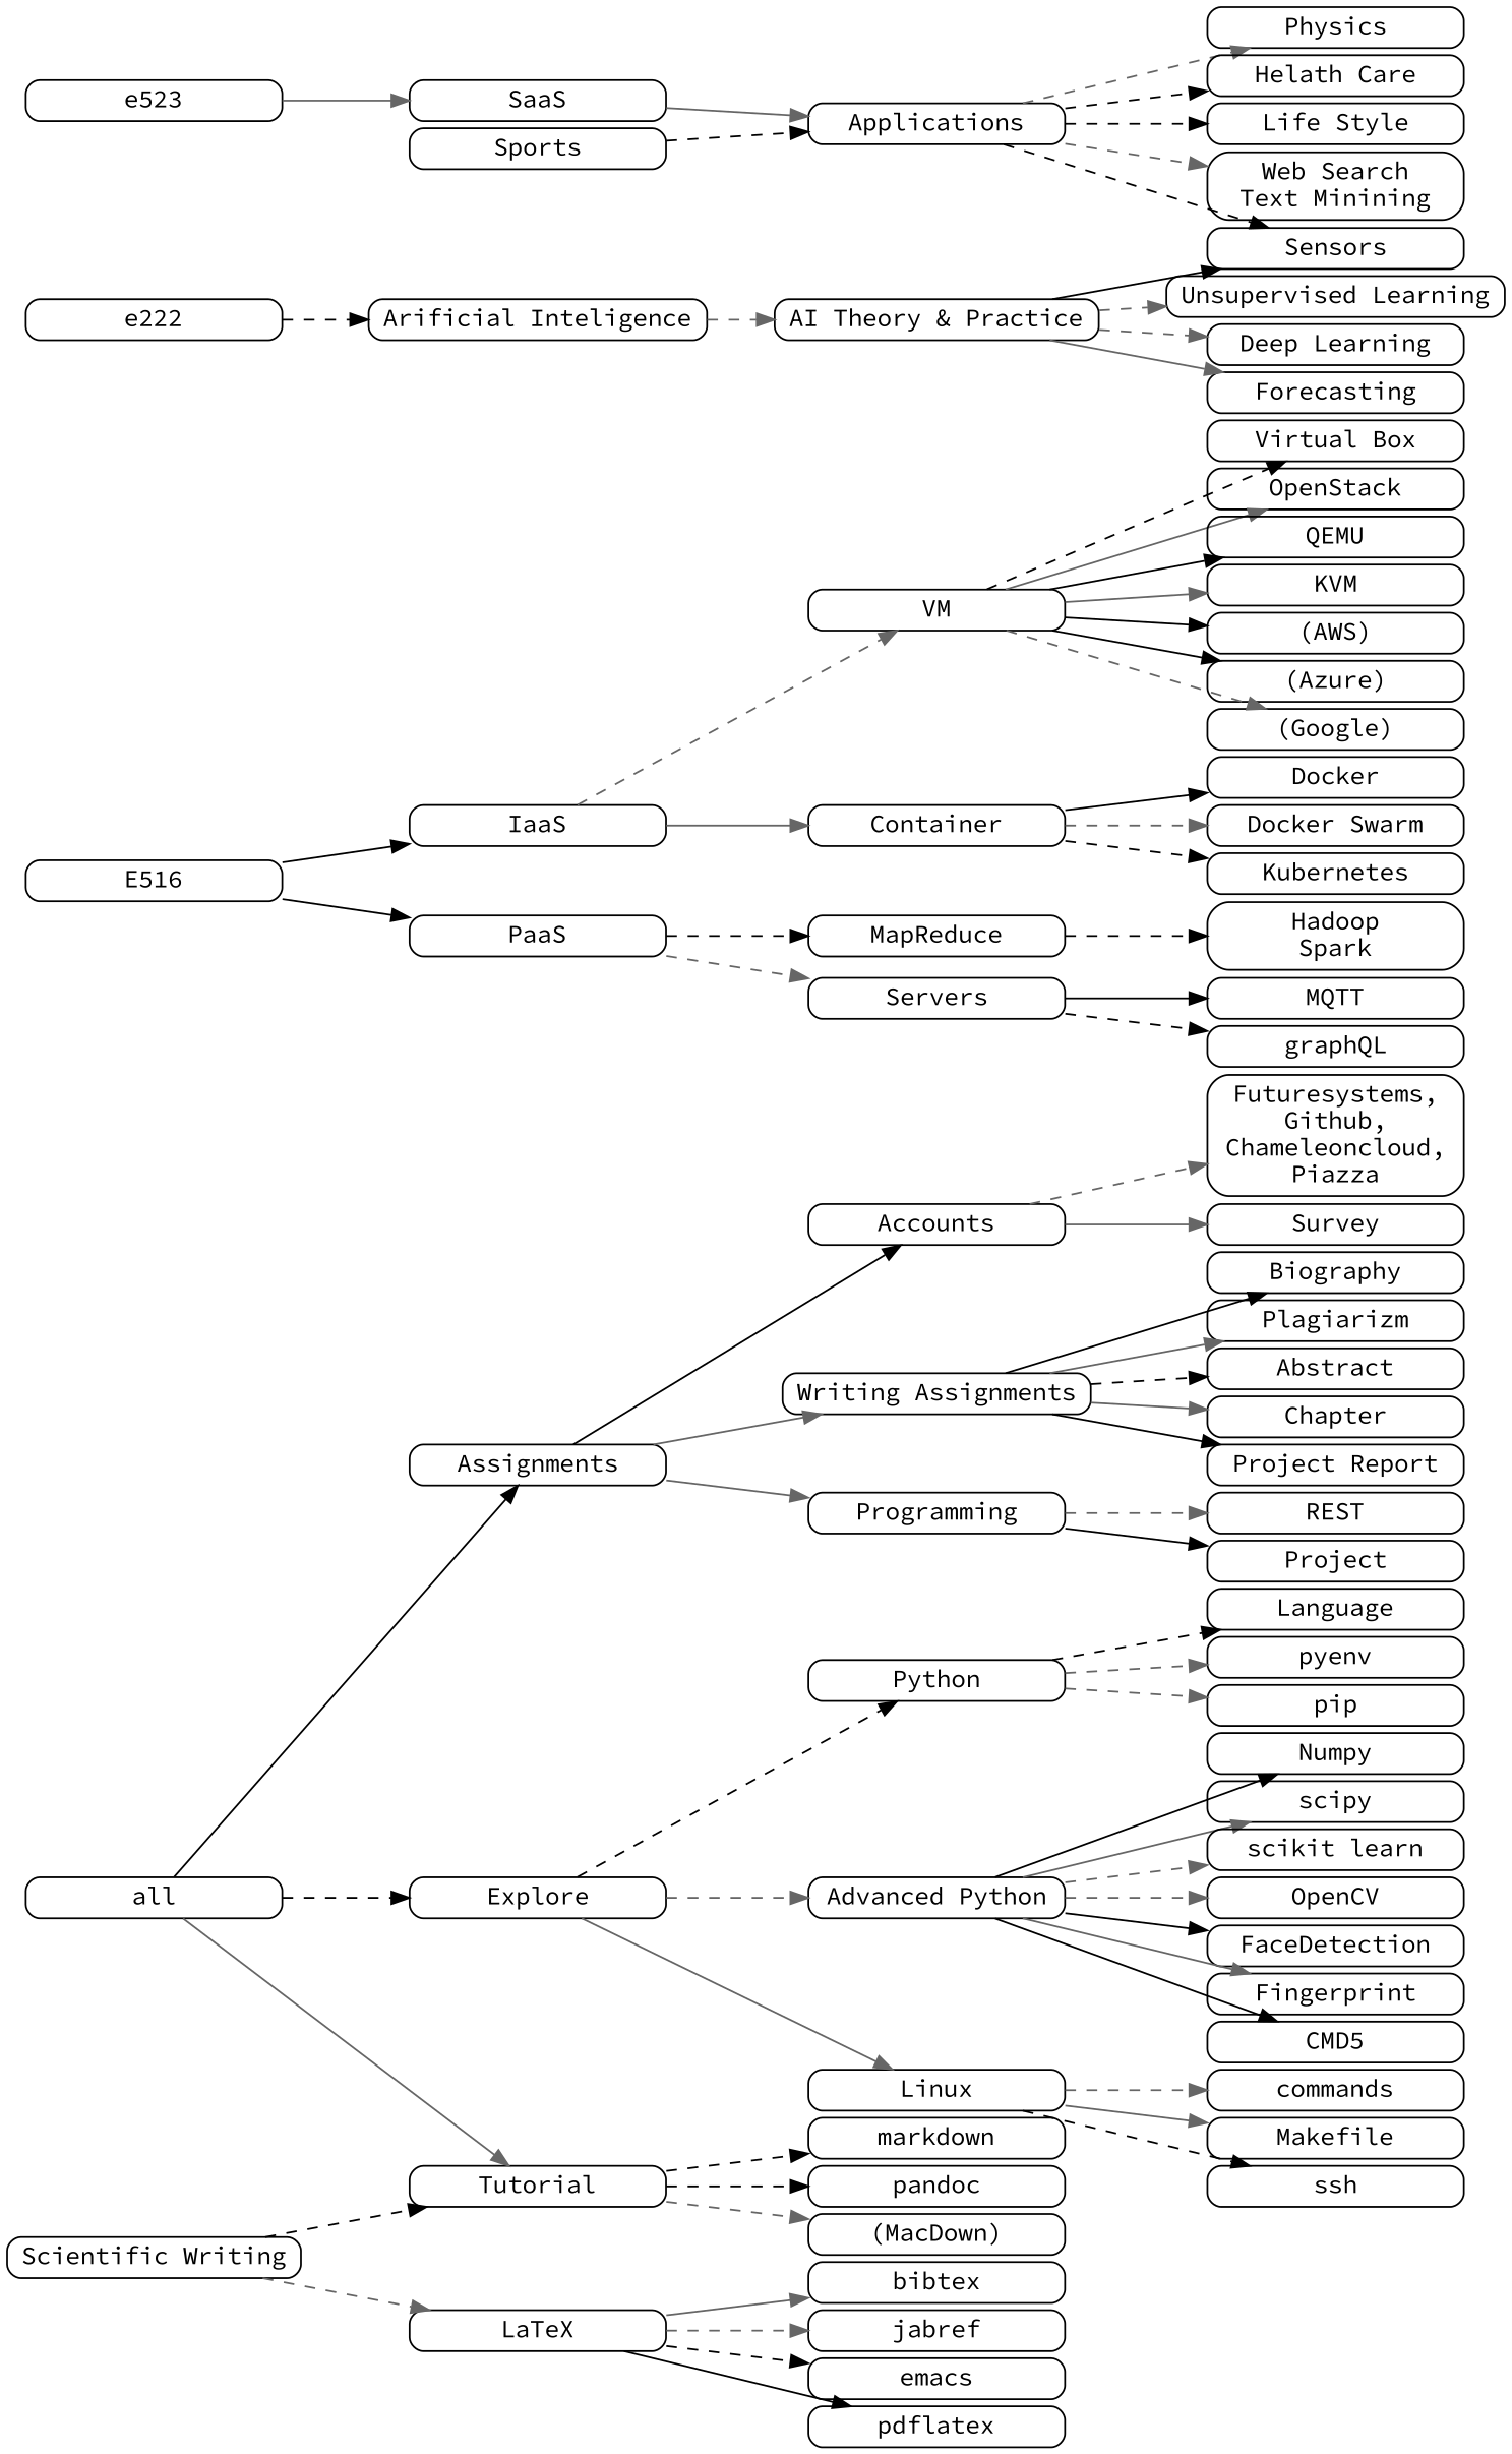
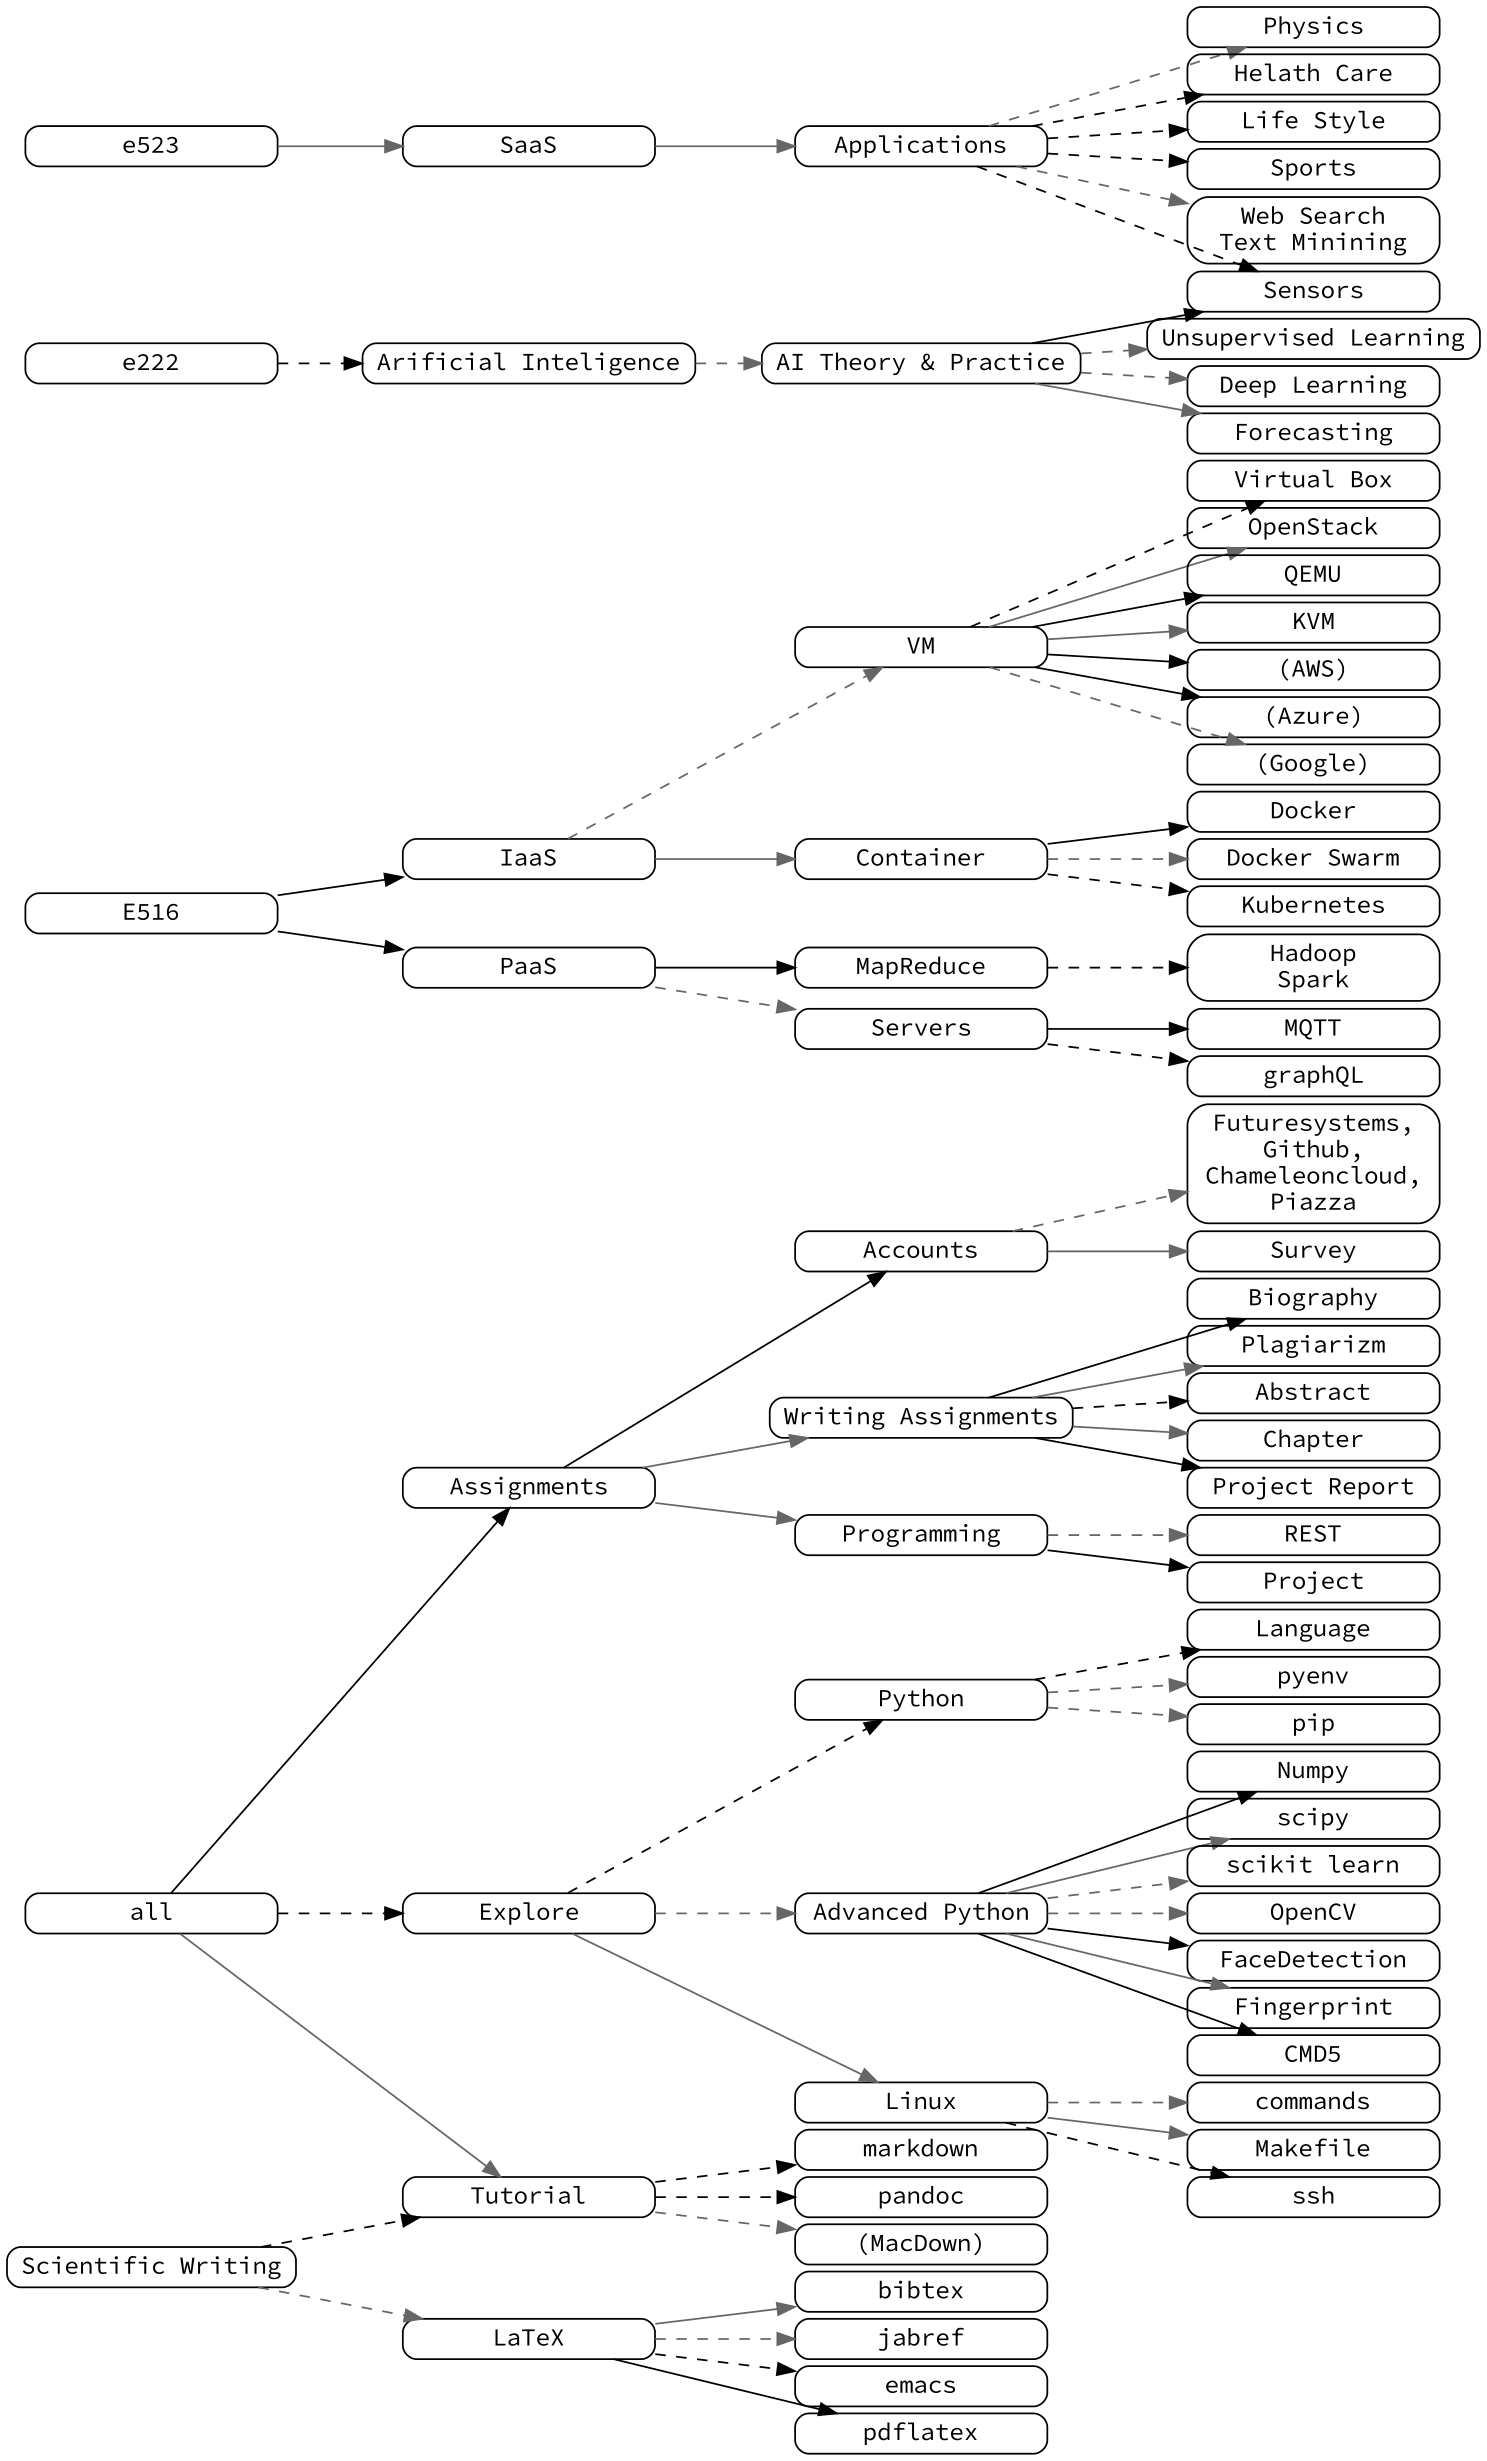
  digraph {
    fontname="Source Code Pro"
    nodesep=0.05
    rankdir=LR
    ranksep=0.525
    splines=line
    node [fontname="Source Code Pro" shadow_blur=5 shadow_offset=7 shape=box style=rounded]
    edge [color=gray40 fontname="Source Code Pro" style=dashed]
    all [height=0.05 width=2]
    Assignments [height=0.05 width=2]
    Explore [height=0.05 width=2]
    Tutorial [height=0.05 width=2]
    Accounts [height=0.05 width=2]
    "Writing Assignments" [height=0.05 width=2]
    Programming [height=0.05 width=2]
    Python [height=0.05 width=2]
    "Advanced Python" [height=0.05 width=2]
    Linux [height=0.05 width=2]
    "Scientific Writing" [height=0.05 width=2]
    LaTeX [height=0.05 width=2]
    "Futuresystems,\nGithub,\nChameleoncloud,\nPiazza" [height=0.05 width=2]
    Survey [height=0.05 width=2]
    Biography [height=0.05 width=2]
    Plagiarizm [height=0.05 width=2]
    Abstract [height=0.05 width=2]
    Chapter [height=0.05 width=2]
    "Project Report" [height=0.05 width=2]
    REST [height=0.05 width=2]
    Project [height=0.05 width=2]
    Language [height=0.05 width=2]
    pyenv [height=0.05 width=2]
    pip [height=0.05 width=2]
    Numpy [height=0.05 width=2]
    scipy [height=0.05 width=2]
    "scikit learn" [height=0.05 width=2]
    OpenCV [height=0.05 width=2]
    FaceDetection [height=0.05 width=2]
    Fingerprint [height=0.05 width=2]
    CMD5 [height=0.05 width=2]
    commands [height=0.05 width=2]
    Makefile [height=0.05 width=2]
    ssh [height=0.05 width=2]
    markdown [height=0.05 width=2]
    pandoc [height=0.05 width=2]
    "(MacDown)" [height=0.05 width=2]
    bibtex [height=0.05 width=2]
    jabref [height=0.05 width=2]
    emacs [height=0.05 width=2]
    pdflatex [height=0.05 width=2]
    E516 [height=0.05 width=2]
    IaaS [height=0.05 width=2]
    PaaS [height=0.05 width=2]
    VM [height=0.05 width=2]
    Container [height=0.05 width=2]
    MapReduce [height=0.05 width=2]
    Servers [height=0.05 width=2]
    "Virtual Box" [height=0.05 width=2]
    OpenStack [height=0.05 width=2]
    QEMU [height=0.05 width=2]
    KVM [height=0.05 width=2]
    "(AWS)" [height=0.05 width=2]
    "(Azure)" [height=0.05 width=2]
    "(Google)" [height=0.05 width=2]
    Docker [height=0.05 width=2]
    "Docker Swarm" [height=0.05 width=2]
    Kubernetes [height=0.05 width=2]
    "Hadoop\nSpark" [height=0.05 width=2]
    MQTT [height=0.05 width=2]
    graphQL [height=0.05 width=2]
    e523 [height=0.05 width=2]
    SaaS [height=0.05 width=2]
    Applications [height=0.05 width=2]
    Physics [height=0.05 width=2]
    "Helath Care" [height=0.05 width=2]
    "Life Style" [height=0.05 width=2]
    Sensors [height=0.05 width=2]
    Sports [height=0.05 width=2]
    "Web Search\nText Minining" [height=0.05 width=2]
    e222 [height=0.05 width=2]
    "Arificial Inteligence" [height=0.05 width=2]
    "AI Theory & Practice" [height=0.05 width=2]
    "Unsupervised Learning" [height=0.05 width=2]
    "Deep Learning" [height=0.05 width=2]
    Forecasting [height=0.05 width=2]
    all -> Assignments [color=black style=solid]
    all -> Explore [color=black]
    all -> Tutorial [style=solid]
    Assignments -> Accounts [color=black style=solid]
    Assignments -> "Writing Assignments" [style=solid]
    Assignments -> Programming [style=solid]
    Explore -> Python [color=black]
    Explore -> "Advanced Python"
    Explore -> Linux [style=solid]
    Tutorial -> markdown [color=black]
    Tutorial -> pandoc [color=black]
    Tutorial -> "(MacDown)"
    Accounts -> "Futuresystems,\nGithub,\nChameleoncloud,\nPiazza"
    Accounts -> Survey [style=solid]
    "Writing Assignments" -> Biography [color=black style=solid]
    "Writing Assignments" -> Plagiarizm [style=solid]
    "Writing Assignments" -> Abstract [color=black]
    "Writing Assignments" -> Chapter [style=solid]
    "Writing Assignments" -> "Project Report" [color=black style=solid]
    Programming -> REST
    Programming -> Project [color=black style=solid]
    Python -> Language [color=black]
    Python -> pyenv
    Python -> pip
    "Advanced Python" -> Numpy [color=black style=solid]
    "Advanced Python" -> scipy [style=solid]
    "Advanced Python" -> "scikit learn"
    "Advanced Python" -> OpenCV
    "Advanced Python" -> FaceDetection [color=black style=solid]
    "Advanced Python" -> Fingerprint [style=solid]
    "Advanced Python" -> CMD5 [color=black style=solid]
    Linux -> commands
    Linux -> Makefile [style=solid]
    Linux -> ssh [color=black]
    "Scientific Writing" -> Tutorial [color=black]
    "Scientific Writing" -> LaTeX
    LaTeX -> bibtex [style=solid]
    LaTeX -> jabref
    LaTeX -> emacs [color=black]
    LaTeX -> pdflatex [color=black style=solid]
    E516 -> IaaS [color=black style=solid]
    E516 -> PaaS [color=black style=solid]
    IaaS -> VM
    IaaS -> Container [style=solid]
-   PaaS -> MapReduce [color=black]
+   PaaS -> MapReduce [color=black style=solid]
    PaaS -> Servers
    VM -> "Virtual Box" [color=black]
    VM -> OpenStack [style=solid]
    VM -> QEMU [color=black style=solid]
    VM -> KVM [style=solid]
    VM -> "(AWS)" [color=black style=solid]
    VM -> "(Azure)" [color=black style=solid]
    VM -> "(Google)"
    Container -> Docker [color=black style=solid]
    Container -> "Docker Swarm"
    Container -> Kubernetes [color=black]
    MapReduce -> "Hadoop\nSpark" [color=black]
    Servers -> MQTT [color=black style=solid]
    Servers -> graphQL [color=black]
    e523 -> SaaS [style=solid]
    SaaS -> Applications [style=solid]
    Applications -> Physics
    Applications -> "Helath Care" [color=black]
    Applications -> "Life Style" [color=black]
    Applications -> Sensors [color=black]
-   Sports -> Applications [color=black]
+   Applications -> Sports [color=black]
    Applications -> "Web Search\nText Minining"
    e222 -> "Arificial Inteligence" [color=black]
    "Arificial Inteligence" -> "AI Theory & Practice"
    "AI Theory & Practice" -> Sensors [color=black style=solid]
    "AI Theory & Practice" -> "Unsupervised Learning"
    "AI Theory & Practice" -> "Deep Learning"
    "AI Theory & Practice" -> Forecasting [style=solid]
  }
